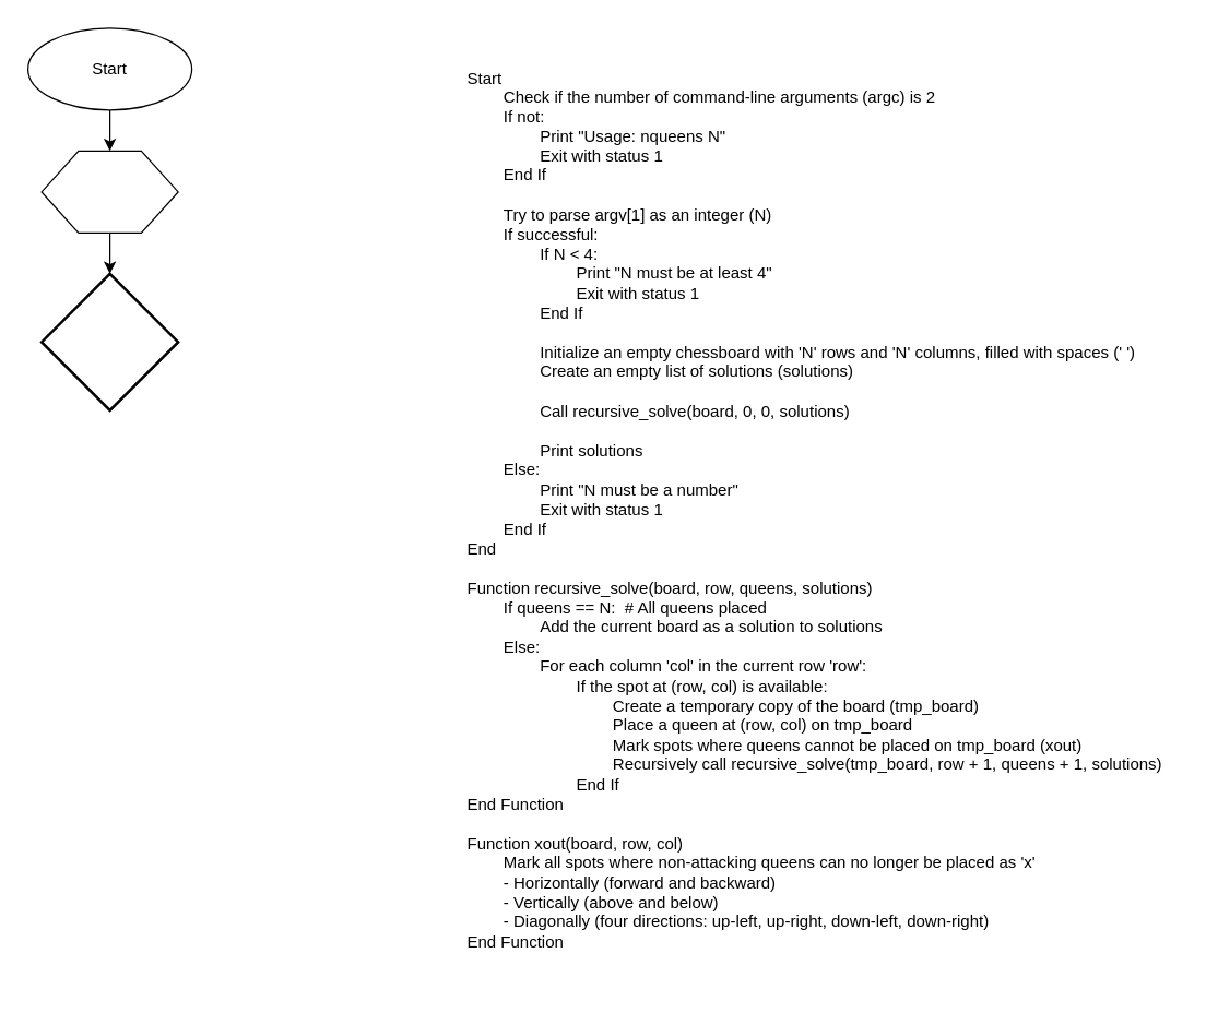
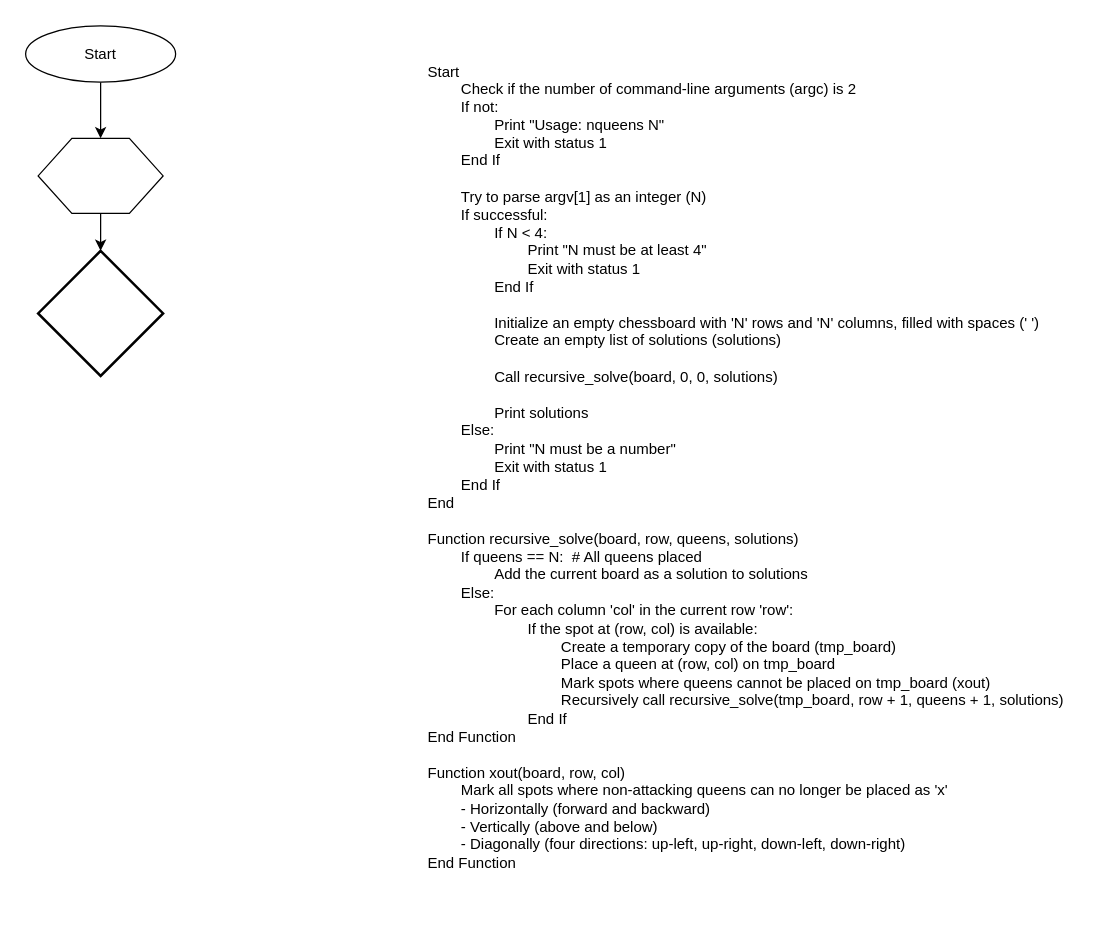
  <mxCell id="0" />
  <mxCell id="1" parent="0" />
  <mxCell id="2" value="&lt;div&gt;Start&lt;/div&gt;&lt;div&gt;&amp;nbsp;&lt;span style=&quot;white-space: pre;&quot;&gt;&#09;&lt;/span&gt;Check if the number of command-line arguments (argc) is 2&lt;/div&gt;&lt;div&gt;&amp;nbsp; &lt;span style=&quot;white-space: pre;&quot;&gt;&#09;&lt;/span&gt;If not:&lt;/div&gt;&lt;div&gt;&amp;nbsp; &amp;nbsp; &lt;span style=&quot;white-space: pre;&quot;&gt;&#09;&lt;/span&gt;&lt;span style=&quot;white-space: pre;&quot;&gt;&#09;&lt;/span&gt;Print &quot;Usage: nqueens N&quot;&lt;/div&gt;&lt;div&gt;&amp;nbsp; &amp;nbsp; &lt;span style=&quot;white-space: pre;&quot;&gt;&#09;&lt;/span&gt;&lt;span style=&quot;white-space: pre;&quot;&gt;&#09;&lt;/span&gt;Exit with status 1&lt;/div&gt;&lt;div&gt;&amp;nbsp; &lt;span style=&quot;white-space: pre;&quot;&gt;&#09;&lt;/span&gt;End If&lt;/div&gt;&lt;div&gt;&lt;br&gt;&lt;/div&gt;&lt;div&gt;&amp;nbsp; &lt;span style=&quot;white-space: pre;&quot;&gt;&#09;&lt;/span&gt;Try to parse argv[1] as an integer (N)&lt;/div&gt;&lt;div&gt;&amp;nbsp; &lt;span style=&quot;white-space: pre;&quot;&gt;&#09;&lt;/span&gt;If successful:&lt;/div&gt;&lt;div&gt;&amp;nbsp; &amp;nbsp; &lt;span style=&quot;white-space: pre;&quot;&gt;&#09;&lt;/span&gt;&lt;span style=&quot;white-space: pre;&quot;&gt;&#09;&lt;/span&gt;If N &amp;lt; 4:&lt;/div&gt;&lt;div&gt;&amp;nbsp; &amp;nbsp; &amp;nbsp; &lt;span style=&quot;white-space: pre;&quot;&gt;&#09;&lt;/span&gt;&lt;span style=&quot;white-space: pre;&quot;&gt;&#09;&lt;/span&gt;&lt;span style=&quot;white-space: pre;&quot;&gt;&#09;&lt;/span&gt;Print &quot;N must be at least 4&quot;&lt;/div&gt;&lt;div&gt;&amp;nbsp; &amp;nbsp; &amp;nbsp; &lt;span style=&quot;white-space: pre;&quot;&gt;&#09;&lt;/span&gt;&lt;span style=&quot;white-space: pre;&quot;&gt;&#09;&lt;/span&gt;&lt;span style=&quot;white-space: pre;&quot;&gt;&#09;&lt;/span&gt;Exit with status 1&lt;/div&gt;&lt;div&gt;&amp;nbsp; &amp;nbsp; &lt;span style=&quot;white-space: pre;&quot;&gt;&#09;&lt;/span&gt;&lt;span style=&quot;white-space: pre;&quot;&gt;&#09;&lt;/span&gt;End If&lt;/div&gt;&lt;div&gt;&lt;br&gt;&lt;/div&gt;&lt;div&gt;&amp;nbsp; &amp;nbsp; &lt;span style=&quot;white-space: pre;&quot;&gt;&#09;&lt;/span&gt;&lt;span style=&quot;white-space: pre;&quot;&gt;&#09;&lt;/span&gt;Initialize an empty chessboard with 'N' rows and 'N' columns, filled with spaces (' ')&lt;/div&gt;&lt;div&gt;&amp;nbsp; &amp;nbsp; &lt;span style=&quot;white-space: pre;&quot;&gt;&#09;&lt;/span&gt;&lt;span style=&quot;white-space: pre;&quot;&gt;&#09;&lt;/span&gt;Create an empty list of solutions (solutions)&lt;/div&gt;&lt;div&gt;&lt;br&gt;&lt;/div&gt;&lt;div&gt;&amp;nbsp; &amp;nbsp; &lt;span style=&quot;white-space: pre;&quot;&gt;&#09;&lt;/span&gt;&lt;span style=&quot;white-space: pre;&quot;&gt;&#09;&lt;/span&gt;Call recursive_solve(board, 0, 0, solutions)&lt;/div&gt;&lt;div&gt;&amp;nbsp; &amp;nbsp;&amp;nbsp;&lt;/div&gt;&lt;div&gt;&amp;nbsp; &amp;nbsp; &lt;span style=&quot;white-space: pre;&quot;&gt;&#09;&lt;/span&gt;&lt;span style=&quot;white-space: pre;&quot;&gt;&#09;&lt;/span&gt;Print solutions&lt;/div&gt;&lt;div&gt;&amp;nbsp; &lt;span style=&quot;white-space: pre;&quot;&gt;&#09;&lt;/span&gt;Else:&lt;/div&gt;&lt;div&gt;&amp;nbsp; &amp;nbsp; &lt;span style=&quot;white-space: pre;&quot;&gt;&#09;&lt;span style=&quot;white-space: pre;&quot;&gt;&#09;&lt;/span&gt;&lt;/span&gt;Print &quot;N must be a number&quot;&lt;/div&gt;&lt;div&gt;&amp;nbsp; &amp;nbsp; &lt;span style=&quot;white-space: pre;&quot;&gt;&#09;&lt;/span&gt;&lt;span style=&quot;white-space: pre;&quot;&gt;&#09;&lt;/span&gt;Exit with status 1&lt;/div&gt;&lt;div&gt;&amp;nbsp; &lt;span style=&quot;white-space: pre;&quot;&gt;&#09;&lt;/span&gt;End If&lt;/div&gt;&lt;div&gt;End&lt;/div&gt;&lt;div&gt;&lt;br&gt;&lt;/div&gt;&lt;div&gt;Function recursive_solve(board, row, queens, solutions)&lt;/div&gt;&lt;div&gt;&amp;nbsp;&lt;span style=&quot;white-space: pre;&quot;&gt;&#09;&lt;/span&gt;If queens == N:&amp;nbsp; # All queens placed&lt;/div&gt;&lt;div&gt;&amp;nbsp; &amp;nbsp; &lt;span style=&quot;white-space: pre;&quot;&gt;&#09;&lt;/span&gt;&lt;span style=&quot;white-space: pre;&quot;&gt;&#09;&lt;/span&gt;Add the current board as a solution to solutions&lt;/div&gt;&lt;div&gt;&amp;nbsp; &lt;span style=&quot;white-space: pre;&quot;&gt;&#09;&lt;/span&gt;Else:&lt;/div&gt;&lt;div&gt;&amp;nbsp; &amp;nbsp; &lt;span style=&quot;white-space: pre;&quot;&gt;&#09;&lt;/span&gt;&lt;span style=&quot;white-space: pre;&quot;&gt;&#09;&lt;/span&gt;For each column 'col' in the current row 'row':&lt;/div&gt;&lt;div&gt;&amp;nbsp; &amp;nbsp; &amp;nbsp; &lt;span style=&quot;white-space: pre;&quot;&gt;&#09;&lt;/span&gt;&lt;span style=&quot;white-space: pre;&quot;&gt;&#09;&lt;/span&gt;&lt;span style=&quot;white-space: pre;&quot;&gt;&#09;&lt;/span&gt;If the spot at (row, col) is available:&lt;/div&gt;&lt;div&gt;&amp;nbsp; &amp;nbsp; &amp;nbsp; &amp;nbsp; &lt;span style=&quot;white-space: pre;&quot;&gt;&#09;&lt;/span&gt;&lt;span style=&quot;white-space: pre;&quot;&gt;&#09;&lt;/span&gt;&lt;span style=&quot;white-space: pre;&quot;&gt;&#09;&lt;/span&gt;Create a temporary copy of the board (tmp_board)&lt;/div&gt;&lt;div&gt;&amp;nbsp; &amp;nbsp; &amp;nbsp; &amp;nbsp; &lt;span style=&quot;white-space: pre;&quot;&gt;&#09;&lt;/span&gt;&lt;span style=&quot;white-space: pre;&quot;&gt;&#09;&lt;/span&gt;&lt;span style=&quot;white-space: pre;&quot;&gt;&#09;&lt;/span&gt;Place a queen at (row, col) on tmp_board&lt;/div&gt;&lt;div&gt;&amp;nbsp; &amp;nbsp; &amp;nbsp; &amp;nbsp; &lt;span style=&quot;white-space: pre;&quot;&gt;&#09;&lt;/span&gt;&lt;span style=&quot;white-space: pre;&quot;&gt;&#09;&lt;/span&gt;&lt;span style=&quot;white-space: pre;&quot;&gt;&#09;&lt;/span&gt;Mark spots where queens cannot be placed on tmp_board (xout)&lt;/div&gt;&lt;div&gt;&amp;nbsp; &amp;nbsp; &amp;nbsp; &amp;nbsp; &lt;span style=&quot;white-space: pre;&quot;&gt;&#09;&lt;/span&gt;&lt;span style=&quot;white-space: pre;&quot;&gt;&#09;&lt;/span&gt;&lt;span style=&quot;white-space: pre;&quot;&gt;&#09;&lt;/span&gt;Recursively call recursive_solve(tmp_board, row + 1, queens + 1, solutions)&lt;/div&gt;&lt;div&gt;&amp;nbsp; &lt;span style=&quot;white-space: pre;&quot;&gt;&#09;&lt;/span&gt;&lt;span style=&quot;white-space: pre;&quot;&gt;&#09;&lt;/span&gt;&lt;span style=&quot;white-space: pre;&quot;&gt;&#09;&lt;/span&gt;End If&lt;/div&gt;&lt;div&gt;End Function&lt;/div&gt;&lt;div&gt;&lt;br&gt;&lt;/div&gt;&lt;div&gt;Function xout(board, row, col)&lt;/div&gt;&lt;div&gt;&amp;nbsp;&lt;span style=&quot;white-space: pre;&quot;&gt;&#09;&lt;/span&gt;Mark all spots where non-attacking queens can no longer be placed as 'x'&lt;/div&gt;&lt;div&gt;&amp;nbsp; &lt;span style=&quot;white-space: pre;&quot;&gt;&#09;&lt;/span&gt;- Horizontally (forward and backward)&lt;/div&gt;&lt;div&gt;&amp;nbsp;&lt;span style=&quot;white-space: pre;&quot;&gt;&#09;&lt;/span&gt;- Vertically (above and below)&lt;/div&gt;&lt;div&gt;&amp;nbsp;&lt;span style=&quot;white-space: pre;&quot;&gt;&#09;&lt;/span&gt;- Diagonally (four directions: up-left, up-right, down-left, down-right)&lt;/div&gt;&lt;div&gt;End Function&lt;/div&gt;&lt;div&gt;&lt;br&gt;&lt;/div&gt;" style="text;html=1;strokeColor=none;fillColor=none;align=left;verticalAlign=middle;whiteSpace=wrap;rounded=0;" vertex="1" parent="1"><mxGeometry x="340" y="40" width="530" height="680" as="geometry" /></mxCell>
  <mxCell id="3" value="" style="edgeStyle=orthogonalEdgeStyle;rounded=0;orthogonalLoop=1;jettySize=auto;html=1;" edge="1" parent="1" source="4" target="6"><mxGeometry relative="1" as="geometry" /></mxCell>
- <mxCell id="4" value="Start" style="ellipse;whiteSpace=wrap;html=1;" vertex="1" parent="1"><mxGeometry x="20" y="20" width="120" height="60" as="geometry" /></mxCell>
+ <mxCell id="4" value="Start" style="ellipse;whiteSpace=wrap;html=1;" vertex="1" parent="1"><mxGeometry x="20" y="20" width="120" height="45" as="geometry" /></mxCell>
  <mxCell id="5" value="" style="edgeStyle=orthogonalEdgeStyle;rounded=0;orthogonalLoop=1;jettySize=auto;html=1;" edge="1" parent="1" source="6" target="7"><mxGeometry relative="1" as="geometry" /></mxCell>
  <mxCell id="6" value="" style="verticalLabelPosition=bottom;verticalAlign=top;html=1;shape=hexagon;perimeter=hexagonPerimeter2;arcSize=6;size=0.27;" vertex="1" parent="1"><mxGeometry x="30" y="110" width="100" height="60" as="geometry" /></mxCell>
  <mxCell id="7" value="" style="strokeWidth=2;html=1;shape=mxgraph.flowchart.decision;whiteSpace=wrap;" vertex="1" parent="1"><mxGeometry x="30" y="200" width="100" height="100" as="geometry" /></mxCell>
